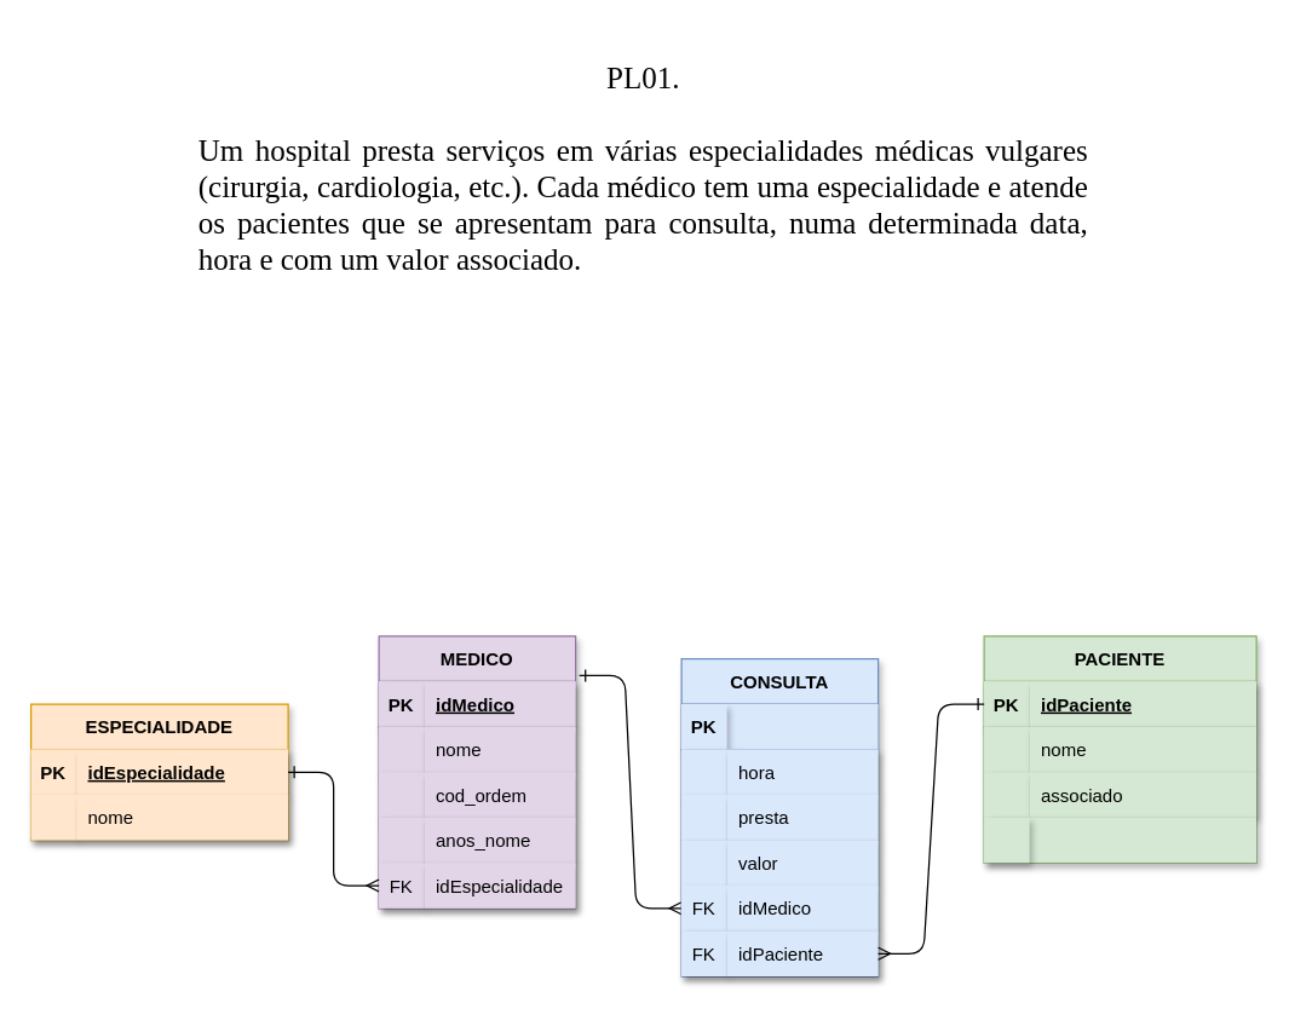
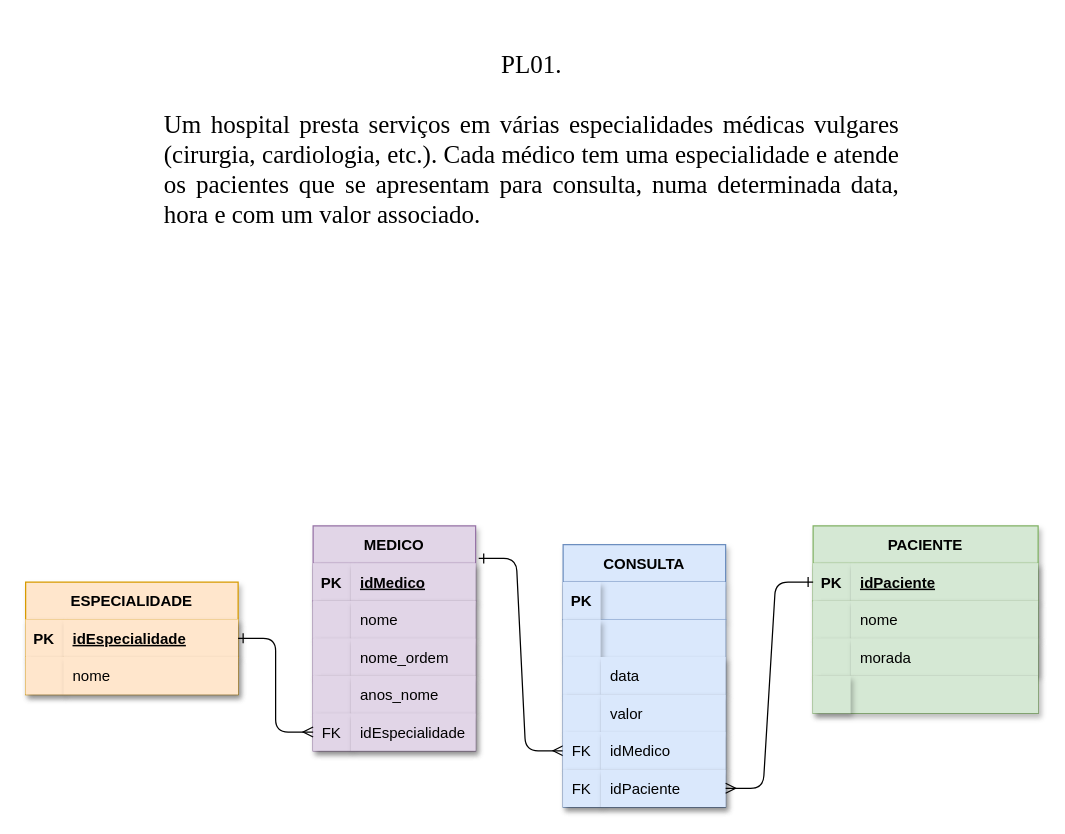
  <mxCell id="0" />
  <mxCell id="1" parent="0" />
  <mxCell id="2" value="" style="edgeStyle=entityRelationEdgeStyle;endArrow=ERmany;startArrow=ERone;endFill=0;startFill=0;swimlaneLine=1;shadow=0;entryX=0;entryY=0.5;entryDx=0;entryDy=0;exitX=1.019;exitY=0.145;exitDx=0;exitDy=0;exitPerimeter=0;" parent="1" source="22" target="50" edge="1"><mxGeometry width="100" height="100" relative="1" as="geometry"><mxPoint x="380" y="415" as="sourcePoint" /><mxPoint x="440" y="440" as="targetPoint" /></mxGeometry></mxCell>
  <mxCell id="3" value="ESPECIALIDADE" style="shape=table;startSize=30;container=1;collapsible=1;childLayout=tableLayout;fixedRows=1;rowLines=0;fontStyle=1;align=center;resizeLast=1;fillColor=#ffe6cc;strokeColor=#d79b00;swimlaneLine=1;shadow=1;" parent="1" vertex="1"><mxGeometry x="20" y="465" width="170" height="90" as="geometry" /></mxCell>
  <mxCell id="4" value="" style="shape=partialRectangle;collapsible=0;dropTarget=0;pointerEvents=0;fillColor=#ffe6cc;points=[[0,0.5],[1,0.5]];portConstraint=eastwest;top=0;left=0;right=0;bottom=1;strokeColor=#d79b00;swimlaneLine=1;shadow=1;" parent="3" vertex="1"><mxGeometry y="30" width="170" height="30" as="geometry" /></mxCell>
  <mxCell id="5" value="PK" style="shape=partialRectangle;overflow=hidden;connectable=0;fillColor=#ffe6cc;top=0;left=0;bottom=0;right=0;fontStyle=1;strokeColor=#d79b00;swimlaneLine=1;shadow=1;" parent="4" vertex="1"><mxGeometry width="30" height="30" as="geometry"><mxRectangle width="30" height="30" as="alternateBounds" /></mxGeometry></mxCell>
  <mxCell id="6" value="idEspecialidade" style="shape=partialRectangle;overflow=hidden;connectable=0;fillColor=#ffe6cc;top=0;left=0;bottom=0;right=0;align=left;spacingLeft=6;fontStyle=5;strokeColor=#d79b00;swimlaneLine=1;shadow=1;" parent="4" vertex="1"><mxGeometry x="30" width="140" height="30" as="geometry"><mxRectangle width="140" height="30" as="alternateBounds" /></mxGeometry></mxCell>
  <mxCell id="7" value="" style="shape=partialRectangle;collapsible=0;dropTarget=0;pointerEvents=0;fillColor=#ffe6cc;points=[[0,0.5],[1,0.5]];portConstraint=eastwest;top=0;left=0;right=0;bottom=0;strokeColor=#d79b00;swimlaneLine=1;shadow=1;" parent="3" vertex="1"><mxGeometry y="60" width="170" height="30" as="geometry" /></mxCell>
  <mxCell id="8" value="" style="shape=partialRectangle;overflow=hidden;connectable=0;fillColor=#ffe6cc;top=0;left=0;bottom=0;right=0;strokeColor=#d79b00;swimlaneLine=1;shadow=1;" parent="7" vertex="1"><mxGeometry width="30" height="30" as="geometry"><mxRectangle width="30" height="30" as="alternateBounds" /></mxGeometry></mxCell>
  <mxCell id="9" value="nome" style="shape=partialRectangle;overflow=hidden;connectable=0;fillColor=#ffe6cc;top=0;left=0;bottom=0;right=0;align=left;spacingLeft=6;strokeColor=#d79b00;swimlaneLine=1;shadow=1;" parent="7" vertex="1"><mxGeometry x="30" width="140" height="30" as="geometry"><mxRectangle width="140" height="30" as="alternateBounds" /></mxGeometry></mxCell>
  <mxCell id="10" value="PACIENTE" style="shape=table;startSize=30;container=1;collapsible=1;childLayout=tableLayout;fixedRows=1;rowLines=0;fontStyle=1;align=center;resizeLast=1;fillColor=#d5e8d4;strokeColor=#82b366;swimlaneLine=1;shadow=1;" parent="1" vertex="1"><mxGeometry x="650" y="420" width="180" height="150" as="geometry" /></mxCell>
  <mxCell id="11" value="" style="shape=partialRectangle;collapsible=0;dropTarget=0;pointerEvents=0;fillColor=#d5e8d4;points=[[0,0.5],[1,0.5]];portConstraint=eastwest;top=0;left=0;right=0;bottom=1;strokeColor=#82b366;swimlaneLine=1;shadow=1;" parent="10" vertex="1"><mxGeometry y="30" width="180" height="30" as="geometry" /></mxCell>
  <mxCell id="12" value="PK" style="shape=partialRectangle;overflow=hidden;connectable=0;fillColor=#d5e8d4;top=0;left=0;bottom=0;right=0;fontStyle=1;strokeColor=#82b366;swimlaneLine=1;shadow=1;" parent="11" vertex="1"><mxGeometry width="30" height="30" as="geometry"><mxRectangle width="30" height="30" as="alternateBounds" /></mxGeometry></mxCell>
  <mxCell id="13" value="idPaciente" style="shape=partialRectangle;overflow=hidden;connectable=0;fillColor=#d5e8d4;top=0;left=0;bottom=0;right=0;align=left;spacingLeft=6;fontStyle=5;strokeColor=#82b366;swimlaneLine=1;shadow=1;" parent="11" vertex="1"><mxGeometry x="30" width="150" height="30" as="geometry"><mxRectangle width="150" height="30" as="alternateBounds" /></mxGeometry></mxCell>
  <mxCell id="14" value="" style="shape=partialRectangle;collapsible=0;dropTarget=0;pointerEvents=0;fillColor=#d5e8d4;points=[[0,0.5],[1,0.5]];portConstraint=eastwest;top=0;left=0;right=0;bottom=0;strokeColor=#82b366;swimlaneLine=1;shadow=1;" parent="10" vertex="1"><mxGeometry y="60" width="180" height="30" as="geometry" /></mxCell>
  <mxCell id="15" value="" style="shape=partialRectangle;overflow=hidden;connectable=0;fillColor=#d5e8d4;top=0;left=0;bottom=0;right=0;strokeColor=#82b366;swimlaneLine=1;shadow=1;" parent="14" vertex="1"><mxGeometry width="30" height="30" as="geometry"><mxRectangle width="30" height="30" as="alternateBounds" /></mxGeometry></mxCell>
  <mxCell id="16" value="nome" style="shape=partialRectangle;overflow=hidden;connectable=0;fillColor=#d5e8d4;top=0;left=0;bottom=0;right=0;align=left;spacingLeft=6;strokeColor=#82b366;swimlaneLine=1;shadow=1;" parent="14" vertex="1"><mxGeometry x="30" width="150" height="30" as="geometry"><mxRectangle width="150" height="30" as="alternateBounds" /></mxGeometry></mxCell>
  <mxCell id="17" value="" style="shape=partialRectangle;collapsible=0;dropTarget=0;pointerEvents=0;fillColor=#d5e8d4;points=[[0,0.5],[1,0.5]];portConstraint=eastwest;top=0;left=0;right=0;bottom=0;strokeColor=#82b366;swimlaneLine=1;shadow=1;" parent="10" vertex="1"><mxGeometry y="90" width="180" height="30" as="geometry" /></mxCell>
  <mxCell id="18" value="" style="shape=partialRectangle;overflow=hidden;connectable=0;fillColor=#d5e8d4;top=0;left=0;bottom=0;right=0;strokeColor=#82b366;swimlaneLine=1;shadow=1;" parent="17" vertex="1"><mxGeometry width="30" height="30" as="geometry"><mxRectangle width="30" height="30" as="alternateBounds" /></mxGeometry></mxCell>
- <mxCell id="19" value="associado" style="shape=partialRectangle;overflow=hidden;connectable=0;fillColor=#d5e8d4;top=0;left=0;bottom=0;right=0;align=left;spacingLeft=6;strokeColor=#82b366;swimlaneLine=1;shadow=1;" parent="17" vertex="1"><mxGeometry x="30" width="150" height="30" as="geometry"><mxRectangle width="150" height="30" as="alternateBounds" /></mxGeometry></mxCell>
+ <mxCell id="19" value="morada" style="shape=partialRectangle;overflow=hidden;connectable=0;fillColor=#d5e8d4;top=0;left=0;bottom=0;right=0;align=left;spacingLeft=6;strokeColor=#82b366;swimlaneLine=1;shadow=1;" parent="17" vertex="1"><mxGeometry x="30" width="150" height="30" as="geometry"><mxRectangle width="150" height="30" as="alternateBounds" /></mxGeometry></mxCell>
  <mxCell id="20" style="shape=partialRectangle;collapsible=0;dropTarget=0;pointerEvents=0;fillColor=#d5e8d4;points=[[0,0.5],[1,0.5]];portConstraint=eastwest;top=0;left=0;right=0;bottom=0;strokeColor=#82b366;swimlaneLine=1;shadow=1;" vertex="1" parent="10"><mxGeometry y="120" width="180" height="30" as="geometry" /></mxCell>
  <mxCell id="21" style="shape=partialRectangle;overflow=hidden;connectable=0;fillColor=#d5e8d4;top=0;left=0;bottom=0;right=0;strokeColor=#82b366;swimlaneLine=1;shadow=1;" vertex="1" parent="20"><mxGeometry width="30" height="30" as="geometry"><mxRectangle width="30" height="30" as="alternateBounds" /></mxGeometry></mxCell>
  <mxCell id="22" value="MEDICO" style="shape=table;startSize=30;container=1;collapsible=1;childLayout=tableLayout;fixedRows=1;rowLines=0;fontStyle=1;align=center;resizeLast=1;fillColor=#e1d5e7;strokeColor=#9673a6;swimlaneLine=1;shadow=1;" parent="1" vertex="1"><mxGeometry x="250" y="420" width="130" height="180" as="geometry"><mxRectangle x="120" y="120" width="100" height="30" as="alternateBounds" /></mxGeometry></mxCell>
  <mxCell id="23" value="" style="shape=partialRectangle;collapsible=0;dropTarget=0;pointerEvents=0;fillColor=#e1d5e7;points=[[0,0.5],[1,0.5]];portConstraint=eastwest;top=0;left=0;right=0;bottom=1;strokeColor=#9673a6;swimlaneLine=1;shadow=1;" parent="22" vertex="1"><mxGeometry y="30" width="130" height="30" as="geometry" /></mxCell>
  <mxCell id="24" value="PK" style="shape=partialRectangle;overflow=hidden;connectable=0;fillColor=#e1d5e7;top=0;left=0;bottom=0;right=0;fontStyle=1;strokeColor=#9673a6;swimlaneLine=1;shadow=1;" parent="23" vertex="1"><mxGeometry width="30" height="30" as="geometry"><mxRectangle width="30" height="30" as="alternateBounds" /></mxGeometry></mxCell>
  <mxCell id="25" value="idMedico" style="shape=partialRectangle;overflow=hidden;connectable=0;fillColor=#e1d5e7;top=0;left=0;bottom=0;right=0;align=left;spacingLeft=6;fontStyle=5;strokeColor=#9673a6;swimlaneLine=1;shadow=1;" parent="23" vertex="1"><mxGeometry x="30" width="100" height="30" as="geometry"><mxRectangle width="100" height="30" as="alternateBounds" /></mxGeometry></mxCell>
  <mxCell id="26" value="" style="shape=partialRectangle;collapsible=0;dropTarget=0;pointerEvents=0;fillColor=#e1d5e7;points=[[0,0.5],[1,0.5]];portConstraint=eastwest;top=0;left=0;right=0;bottom=0;strokeColor=#9673a6;swimlaneLine=1;shadow=1;" parent="22" vertex="1"><mxGeometry y="60" width="130" height="30" as="geometry" /></mxCell>
  <mxCell id="27" value="" style="shape=partialRectangle;overflow=hidden;connectable=0;fillColor=#e1d5e7;top=0;left=0;bottom=0;right=0;strokeColor=#9673a6;swimlaneLine=1;shadow=1;" parent="26" vertex="1"><mxGeometry width="30" height="30" as="geometry"><mxRectangle width="30" height="30" as="alternateBounds" /></mxGeometry></mxCell>
  <mxCell id="28" value="nome" style="shape=partialRectangle;overflow=hidden;connectable=0;fillColor=#e1d5e7;top=0;left=0;bottom=0;right=0;align=left;spacingLeft=6;strokeColor=#9673a6;swimlaneLine=1;shadow=1;" parent="26" vertex="1"><mxGeometry x="30" width="100" height="30" as="geometry"><mxRectangle width="100" height="30" as="alternateBounds" /></mxGeometry></mxCell>
  <mxCell id="29" style="shape=partialRectangle;collapsible=0;dropTarget=0;pointerEvents=0;fillColor=#e1d5e7;points=[[0,0.5],[1,0.5]];portConstraint=eastwest;top=0;left=0;right=0;bottom=0;strokeColor=#9673a6;swimlaneLine=1;shadow=1;" vertex="1" parent="22"><mxGeometry y="90" width="130" height="30" as="geometry" /></mxCell>
  <mxCell id="30" style="shape=partialRectangle;overflow=hidden;connectable=0;fillColor=#e1d5e7;top=0;left=0;bottom=0;right=0;strokeColor=#9673a6;swimlaneLine=1;shadow=1;" vertex="1" parent="29"><mxGeometry width="30" height="30" as="geometry"><mxRectangle width="30" height="30" as="alternateBounds" /></mxGeometry></mxCell>
- <mxCell id="31" value="cod_ordem" style="shape=partialRectangle;overflow=hidden;connectable=0;fillColor=#e1d5e7;top=0;left=0;bottom=0;right=0;align=left;spacingLeft=6;strokeColor=#9673a6;swimlaneLine=1;shadow=1;" vertex="1" parent="29"><mxGeometry x="30" width="100" height="30" as="geometry"><mxRectangle width="100" height="30" as="alternateBounds" /></mxGeometry></mxCell>
+ <mxCell id="31" value="nome_ordem" style="shape=partialRectangle;overflow=hidden;connectable=0;fillColor=#e1d5e7;top=0;left=0;bottom=0;right=0;align=left;spacingLeft=6;strokeColor=#9673a6;swimlaneLine=1;shadow=1;" vertex="1" parent="29"><mxGeometry x="30" width="100" height="30" as="geometry"><mxRectangle width="100" height="30" as="alternateBounds" /></mxGeometry></mxCell>
  <mxCell id="32" style="shape=partialRectangle;collapsible=0;dropTarget=0;pointerEvents=0;fillColor=#e1d5e7;points=[[0,0.5],[1,0.5]];portConstraint=eastwest;top=0;left=0;right=0;bottom=0;strokeColor=#9673a6;swimlaneLine=1;shadow=1;" vertex="1" parent="22"><mxGeometry y="120" width="130" height="30" as="geometry" /></mxCell>
  <mxCell id="33" style="shape=partialRectangle;overflow=hidden;connectable=0;fillColor=#e1d5e7;top=0;left=0;bottom=0;right=0;strokeColor=#9673a6;swimlaneLine=1;shadow=1;" vertex="1" parent="32"><mxGeometry width="30" height="30" as="geometry"><mxRectangle width="30" height="30" as="alternateBounds" /></mxGeometry></mxCell>
  <mxCell id="34" value="anos_nome" style="shape=partialRectangle;overflow=hidden;connectable=0;fillColor=#e1d5e7;top=0;left=0;bottom=0;right=0;align=left;spacingLeft=6;strokeColor=#9673a6;swimlaneLine=1;shadow=1;" vertex="1" parent="32"><mxGeometry x="30" width="100" height="30" as="geometry"><mxRectangle width="100" height="30" as="alternateBounds" /></mxGeometry></mxCell>
  <mxCell id="35" style="shape=partialRectangle;collapsible=0;dropTarget=0;pointerEvents=0;fillColor=#e1d5e7;points=[[0,0.5],[1,0.5]];portConstraint=eastwest;top=0;left=0;right=0;bottom=0;strokeColor=#9673a6;swimlaneLine=1;shadow=1;" vertex="1" parent="22"><mxGeometry y="150" width="130" height="30" as="geometry" /></mxCell>
  <mxCell id="36" value="FK" style="shape=partialRectangle;overflow=hidden;connectable=0;fillColor=#e1d5e7;top=0;left=0;bottom=0;right=0;strokeColor=#9673a6;swimlaneLine=1;shadow=1;" vertex="1" parent="35"><mxGeometry width="30" height="30" as="geometry"><mxRectangle width="30" height="30" as="alternateBounds" /></mxGeometry></mxCell>
  <mxCell id="37" value="idEspecialidade" style="shape=partialRectangle;overflow=hidden;connectable=0;fillColor=#e1d5e7;top=0;left=0;bottom=0;right=0;align=left;spacingLeft=6;strokeColor=#9673a6;swimlaneLine=1;shadow=1;" vertex="1" parent="35"><mxGeometry x="30" width="100" height="30" as="geometry"><mxRectangle width="100" height="30" as="alternateBounds" /></mxGeometry></mxCell>
  <mxCell id="38" value="CONSULTA" style="shape=table;startSize=30;container=1;collapsible=1;childLayout=tableLayout;fixedRows=1;rowLines=0;fontStyle=1;align=center;resizeLast=1;fillColor=#dae8fc;strokeColor=#6c8ebf;swimlaneLine=1;shadow=1;" vertex="1" parent="1"><mxGeometry x="450" y="435" width="130" height="210" as="geometry" /></mxCell>
  <mxCell id="39" value="" style="shape=partialRectangle;collapsible=0;dropTarget=0;pointerEvents=0;fillColor=#dae8fc;points=[[0,0.5],[1,0.5]];portConstraint=eastwest;top=0;left=0;right=0;bottom=1;strokeColor=#6c8ebf;swimlaneLine=1;shadow=1;" vertex="1" parent="38"><mxGeometry y="30" width="130" height="30" as="geometry" /></mxCell>
  <mxCell id="40" value="PK" style="shape=partialRectangle;overflow=hidden;connectable=0;fillColor=#dae8fc;top=0;left=0;bottom=0;right=0;fontStyle=1;strokeColor=#6c8ebf;swimlaneLine=1;shadow=1;" vertex="1" parent="39"><mxGeometry width="30" height="30" as="geometry"><mxRectangle width="30" height="30" as="alternateBounds" /></mxGeometry></mxCell>
  <mxCell id="41" value="" style="shape=partialRectangle;collapsible=0;dropTarget=0;pointerEvents=0;fillColor=#dae8fc;points=[[0,0.5],[1,0.5]];portConstraint=eastwest;top=0;left=0;right=0;bottom=0;strokeColor=#6c8ebf;swimlaneLine=1;shadow=1;" vertex="1" parent="38"><mxGeometry y="60" width="130" height="30" as="geometry" /></mxCell>
  <mxCell id="42" value="" style="shape=partialRectangle;overflow=hidden;connectable=0;fillColor=#dae8fc;top=0;left=0;bottom=0;right=0;strokeColor=#6c8ebf;swimlaneLine=1;shadow=1;" vertex="1" parent="41"><mxGeometry width="30" height="30" as="geometry"><mxRectangle width="30" height="30" as="alternateBounds" /></mxGeometry></mxCell>
- <mxCell id="43" value="hora" style="shape=partialRectangle;overflow=hidden;connectable=0;fillColor=#dae8fc;top=0;left=0;bottom=0;right=0;align=left;spacingLeft=6;strokeColor=#6c8ebf;swimlaneLine=1;shadow=1;" vertex="1" parent="41"><mxGeometry x="30" width="100" height="30" as="geometry"><mxRectangle width="100" height="30" as="alternateBounds" /></mxGeometry></mxCell>
  <mxCell id="44" value="" style="shape=partialRectangle;collapsible=0;dropTarget=0;pointerEvents=0;fillColor=#dae8fc;points=[[0,0.5],[1,0.5]];portConstraint=eastwest;top=0;left=0;right=0;bottom=0;strokeColor=#6c8ebf;swimlaneLine=1;shadow=1;" vertex="1" parent="38"><mxGeometry y="90" width="130" height="30" as="geometry" /></mxCell>
  <mxCell id="45" value="" style="shape=partialRectangle;overflow=hidden;connectable=0;fillColor=#dae8fc;top=0;left=0;bottom=0;right=0;strokeColor=#6c8ebf;swimlaneLine=1;shadow=1;" vertex="1" parent="44"><mxGeometry width="30" height="30" as="geometry"><mxRectangle width="30" height="30" as="alternateBounds" /></mxGeometry></mxCell>
- <mxCell id="46" value="presta" style="shape=partialRectangle;overflow=hidden;connectable=0;fillColor=#dae8fc;top=0;left=0;bottom=0;right=0;align=left;spacingLeft=6;strokeColor=#6c8ebf;swimlaneLine=1;shadow=1;" vertex="1" parent="44"><mxGeometry x="30" width="100" height="30" as="geometry"><mxRectangle width="100" height="30" as="alternateBounds" /></mxGeometry></mxCell>
+ <mxCell id="46" value="data" style="shape=partialRectangle;overflow=hidden;connectable=0;fillColor=#dae8fc;top=0;left=0;bottom=0;right=0;align=left;spacingLeft=6;strokeColor=#6c8ebf;swimlaneLine=1;shadow=1;" vertex="1" parent="44"><mxGeometry x="30" width="100" height="30" as="geometry"><mxRectangle width="100" height="30" as="alternateBounds" /></mxGeometry></mxCell>
  <mxCell id="47" style="shape=partialRectangle;collapsible=0;dropTarget=0;pointerEvents=0;fillColor=#dae8fc;points=[[0,0.5],[1,0.5]];portConstraint=eastwest;top=0;left=0;right=0;bottom=0;strokeColor=#6c8ebf;swimlaneLine=1;shadow=1;" vertex="1" parent="38"><mxGeometry y="120" width="130" height="30" as="geometry" /></mxCell>
  <mxCell id="48" style="shape=partialRectangle;overflow=hidden;connectable=0;fillColor=#dae8fc;top=0;left=0;bottom=0;right=0;strokeColor=#6c8ebf;swimlaneLine=1;shadow=1;" vertex="1" parent="47"><mxGeometry width="30" height="30" as="geometry"><mxRectangle width="30" height="30" as="alternateBounds" /></mxGeometry></mxCell>
  <mxCell id="49" value="valor" style="shape=partialRectangle;overflow=hidden;connectable=0;fillColor=#dae8fc;top=0;left=0;bottom=0;right=0;align=left;spacingLeft=6;strokeColor=#6c8ebf;swimlaneLine=1;shadow=1;" vertex="1" parent="47"><mxGeometry x="30" width="100" height="30" as="geometry"><mxRectangle width="100" height="30" as="alternateBounds" /></mxGeometry></mxCell>
  <mxCell id="50" style="shape=partialRectangle;collapsible=0;dropTarget=0;pointerEvents=0;fillColor=#dae8fc;points=[[0,0.5],[1,0.5]];portConstraint=eastwest;top=0;left=0;right=0;bottom=0;strokeColor=#6c8ebf;swimlaneLine=1;shadow=1;" vertex="1" parent="38"><mxGeometry y="150" width="130" height="30" as="geometry" /></mxCell>
  <mxCell id="51" value="FK" style="shape=partialRectangle;overflow=hidden;connectable=0;fillColor=#dae8fc;top=0;left=0;bottom=0;right=0;strokeColor=#6c8ebf;swimlaneLine=1;shadow=1;" vertex="1" parent="50"><mxGeometry width="30" height="30" as="geometry"><mxRectangle width="30" height="30" as="alternateBounds" /></mxGeometry></mxCell>
  <mxCell id="52" value="idMedico" style="shape=partialRectangle;overflow=hidden;connectable=0;fillColor=#dae8fc;top=0;left=0;bottom=0;right=0;align=left;spacingLeft=6;strokeColor=#6c8ebf;swimlaneLine=1;shadow=1;" vertex="1" parent="50"><mxGeometry x="30" width="100" height="30" as="geometry"><mxRectangle width="100" height="30" as="alternateBounds" /></mxGeometry></mxCell>
  <mxCell id="53" style="shape=partialRectangle;collapsible=0;dropTarget=0;pointerEvents=0;fillColor=#dae8fc;points=[[0,0.5],[1,0.5]];portConstraint=eastwest;top=0;left=0;right=0;bottom=0;strokeColor=#6c8ebf;swimlaneLine=1;shadow=1;" vertex="1" parent="38"><mxGeometry y="180" width="130" height="30" as="geometry" /></mxCell>
  <mxCell id="54" value="FK" style="shape=partialRectangle;overflow=hidden;connectable=0;fillColor=#dae8fc;top=0;left=0;bottom=0;right=0;strokeColor=#6c8ebf;swimlaneLine=1;shadow=1;" vertex="1" parent="53"><mxGeometry width="30" height="30" as="geometry"><mxRectangle width="30" height="30" as="alternateBounds" /></mxGeometry></mxCell>
  <mxCell id="55" value="idPaciente" style="shape=partialRectangle;overflow=hidden;connectable=0;fillColor=#dae8fc;top=0;left=0;bottom=0;right=0;align=left;spacingLeft=6;strokeColor=#6c8ebf;swimlaneLine=1;shadow=1;" vertex="1" parent="53"><mxGeometry x="30" width="100" height="30" as="geometry"><mxRectangle width="100" height="30" as="alternateBounds" /></mxGeometry></mxCell>
  <mxCell id="56" value="" style="edgeStyle=entityRelationEdgeStyle;endArrow=ERmany;startArrow=ERone;endFill=0;startFill=0;entryX=1;entryY=0.5;entryDx=0;entryDy=0;exitX=0;exitY=0.5;exitDx=0;exitDy=0;swimlaneLine=1;shadow=0;" edge="1" parent="1" source="11" target="53"><mxGeometry width="100" height="100" relative="1" as="geometry"><mxPoint x="380" y="470" as="sourcePoint" /><mxPoint x="430" y="500" as="targetPoint" /></mxGeometry></mxCell>
  <mxCell id="57" value="" style="edgeStyle=entityRelationEdgeStyle;endArrow=ERone;startArrow=ERmany;endFill=0;startFill=0;exitX=0;exitY=0.5;exitDx=0;exitDy=0;entryX=1;entryY=0.5;entryDx=0;entryDy=0;swimlaneLine=1;shadow=0;" parent="1" source="35" target="3" edge="1"><mxGeometry width="100" height="100" relative="1" as="geometry"><mxPoint x="250" y="575" as="sourcePoint" /><mxPoint x="320" y="955" as="targetPoint" /></mxGeometry></mxCell>
  <mxCell id="58" value="&lt;div style=&quot;&quot;&gt;&lt;font face=&quot;Verdana&quot;&gt;PL01.&lt;/font&gt;&lt;/div&gt;&lt;div style=&quot;&quot;&gt;&lt;font face=&quot;Verdana&quot;&gt;&lt;br&gt;&lt;/font&gt;&lt;/div&gt;&lt;div style=&quot;text-align: justify;&quot;&gt;&lt;font face=&quot;Verdana&quot;&gt;&lt;span style=&quot;background-color: initial;&quot;&gt;Um hospital presta serviços em várias especialidades médicas vulgares (cirurgia, cardiologia, etc.). Cada médico&amp;nbsp;&lt;/span&gt;&lt;span style=&quot;background-color: initial;&quot;&gt;tem uma especialidade e atende os pacientes que se apresentam para consulta, numa determinada data, hora e&amp;nbsp;&lt;/span&gt;&lt;span style=&quot;background-color: initial;&quot;&gt;com um valor associado.&lt;/span&gt;&lt;/font&gt;&lt;/div&gt;" style="text;html=1;strokeColor=none;fillColor=none;align=center;verticalAlign=middle;whiteSpace=wrap;rounded=0;fontSize=20;fontFamily=Architects Daughter;" vertex="1" parent="1"><mxGeometry x="130" width="590" height="180" as="geometry" y="20" /></mxCell>
